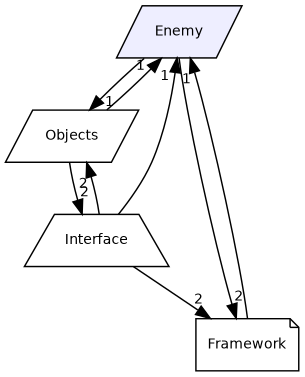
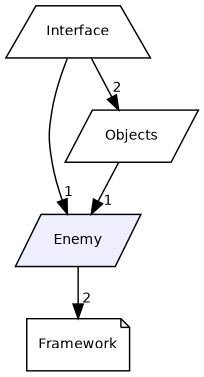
  digraph {
    compound=true
    node [fontname=Helvetica fontsize=10 shape=parallelogram]
    edge [headlabel=1 labeldistance=1.5 labelfontname=Helvetica labelfontsize=10]
    n1 [fillcolor="#eeeeff" label=Enemy pencolor=black style=filled]
    n2 [label=Objects]
    n3 [label=Framework shape=note]
    n4 [label=Interface shape=trapezium]
-   n1 -> n2
    n1 -> n3 [headlabel=2]
    n2 -> n1
-   n2 -> n4 [headlabel=2]
-   n3 -> n1
    n4 -> n1
    n4 -> n2 [headlabel=2]
-   n4 -> n3 [headlabel=2]
  }
